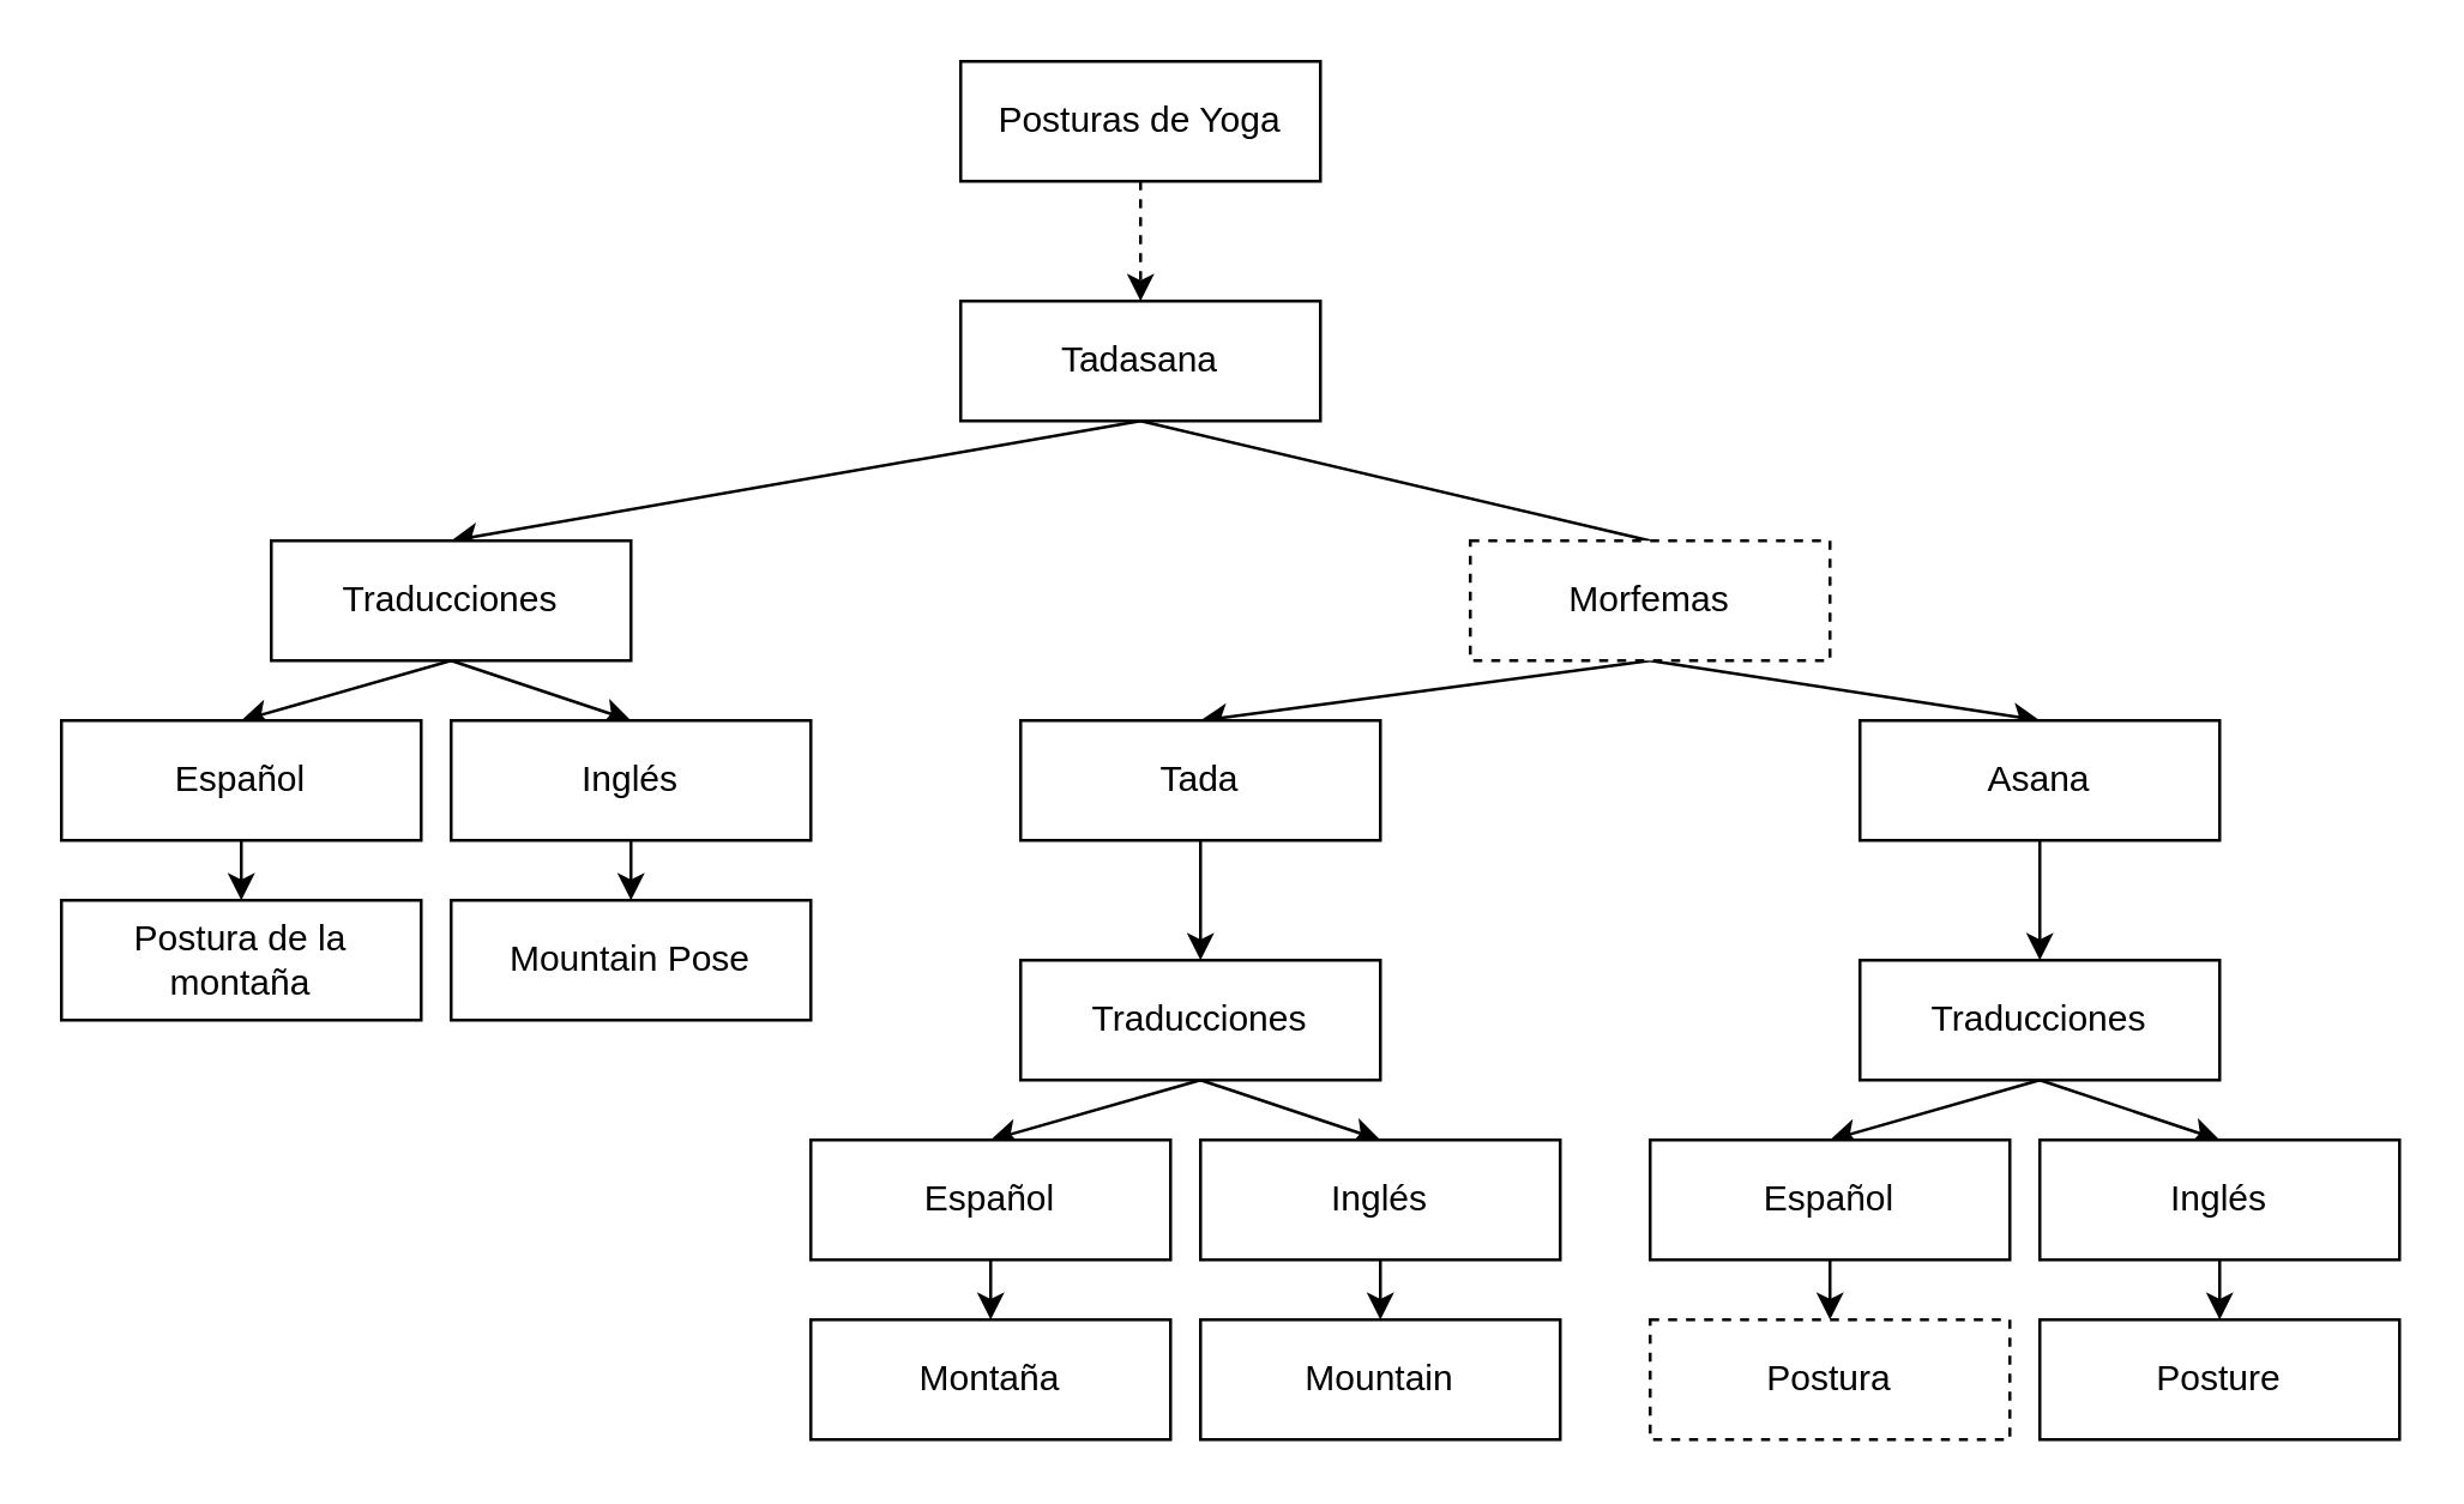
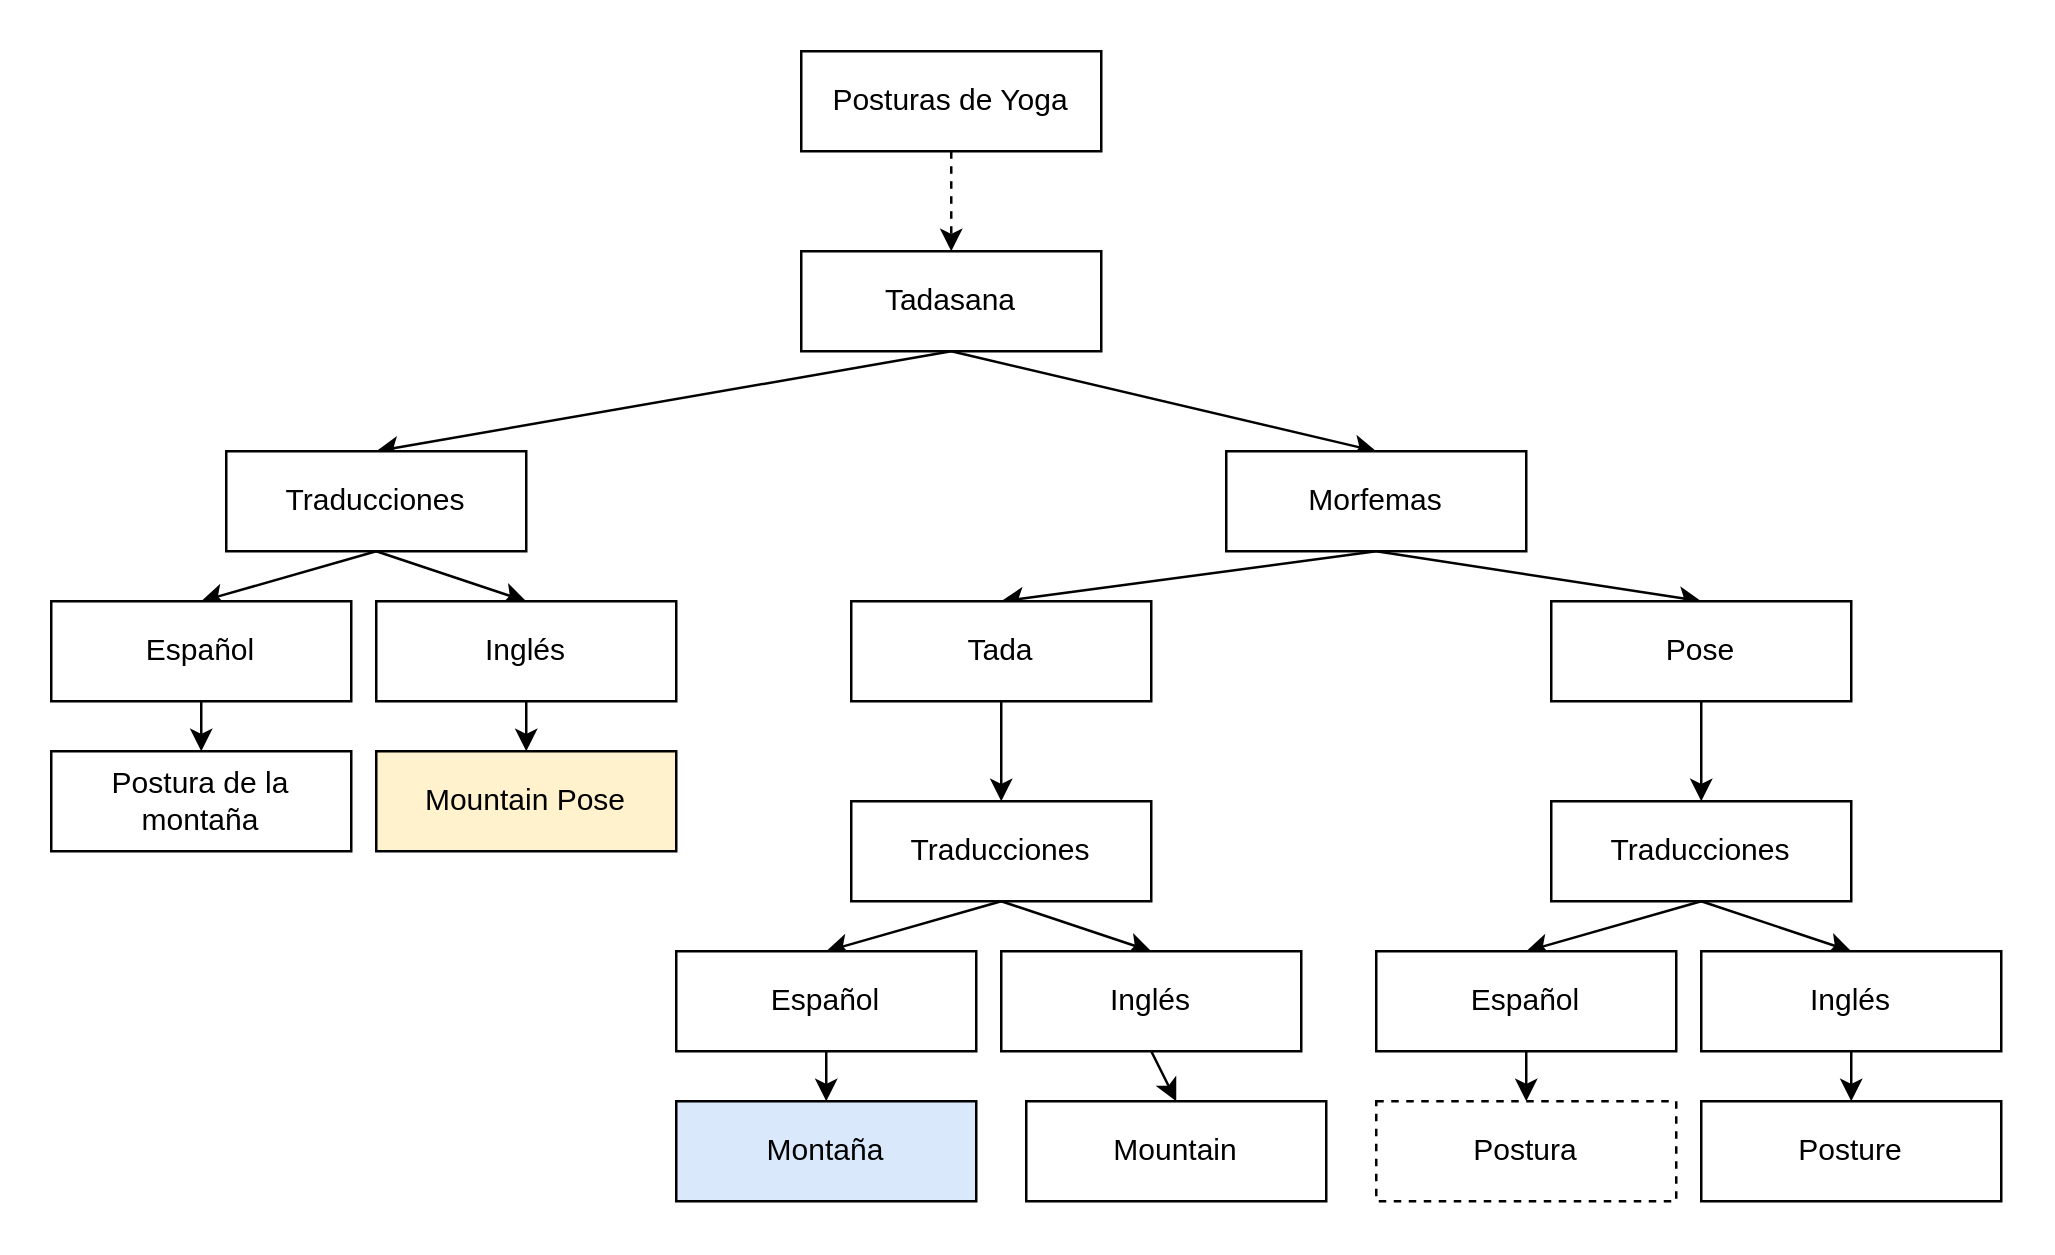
  <mxCell id="0" />
  <mxCell id="1" parent="0" />
  <mxCell id="2" style="edgeStyle=none;html=1;exitX=0.5;exitY=1;exitDx=0;exitDy=0;entryX=0.5;entryY=0;entryDx=0;entryDy=0;dashed=1;" edge="1" parent="1" source="3" target="6"><mxGeometry relative="1" as="geometry" /></mxCell>
  <mxCell id="3" value="Posturas de Yoga" style="rounded=0;whiteSpace=wrap;html=1;" vertex="1" parent="1"><mxGeometry x="320" y="20" width="120" height="40" as="geometry" /></mxCell>
  <mxCell id="4" style="edgeStyle=none;html=1;exitX=0.5;exitY=1;exitDx=0;exitDy=0;entryX=0.5;entryY=0;entryDx=0;entryDy=0;" edge="1" parent="1" source="6" target="9"><mxGeometry relative="1" as="geometry" /></mxCell>
- <mxCell id="5" style="edgeStyle=none;html=1;exitX=0.5;exitY=1;exitDx=0;exitDy=0;entryX=0.5;entryY=0;entryDx=0;entryDy=0;endArrow=none;" edge="1" parent="1" source="6" target="12"><mxGeometry relative="1" as="geometry" /></mxCell>
+ <mxCell id="5" style="edgeStyle=none;html=1;exitX=0.5;exitY=1;exitDx=0;exitDy=0;entryX=0.5;entryY=0;entryDx=0;entryDy=0;" edge="1" parent="1" source="6" target="12"><mxGeometry relative="1" as="geometry" /></mxCell>
  <mxCell id="6" value="Tadasana" style="rounded=0;whiteSpace=wrap;html=1;" vertex="1" parent="1"><mxGeometry x="320" y="100" width="120" height="40" as="geometry" /></mxCell>
  <mxCell id="7" style="edgeStyle=none;html=1;exitX=0.5;exitY=1;exitDx=0;exitDy=0;entryX=0.5;entryY=0;entryDx=0;entryDy=0;" edge="1" parent="1" source="9" target="14"><mxGeometry relative="1" as="geometry" /></mxCell>
  <mxCell id="8" style="edgeStyle=none;html=1;exitX=0.5;exitY=1;exitDx=0;exitDy=0;entryX=0.5;entryY=0;entryDx=0;entryDy=0;" edge="1" parent="1" source="9" target="16"><mxGeometry relative="1" as="geometry" /></mxCell>
  <mxCell id="9" value="Traducciones" style="rounded=0;whiteSpace=wrap;html=1;" vertex="1" parent="1"><mxGeometry x="90" y="180" width="120" height="40" as="geometry" /></mxCell>
  <mxCell id="10" style="edgeStyle=none;html=1;exitX=0.5;exitY=1;exitDx=0;exitDy=0;entryX=0.5;entryY=0;entryDx=0;entryDy=0;" edge="1" parent="1" source="12" target="20"><mxGeometry relative="1" as="geometry" /></mxCell>
  <mxCell id="11" style="edgeStyle=none;html=1;exitX=0.5;exitY=1;exitDx=0;exitDy=0;entryX=0.5;entryY=0;entryDx=0;entryDy=0;" edge="1" parent="1" source="12" target="22"><mxGeometry relative="1" as="geometry" /></mxCell>
- <mxCell id="12" value="Morfemas" style="rounded=0;whiteSpace=wrap;html=1;dashed=1;" vertex="1" parent="1"><mxGeometry x="490" y="180" width="120" height="40" as="geometry" /></mxCell>
+ <mxCell id="12" value="Morfemas" style="rounded=0;whiteSpace=wrap;html=1;" vertex="1" parent="1"><mxGeometry x="490" y="180" width="120" height="40" as="geometry" /></mxCell>
  <mxCell id="13" style="edgeStyle=none;html=1;exitX=0.5;exitY=1;exitDx=0;exitDy=0;entryX=0.5;entryY=0;entryDx=0;entryDy=0;" edge="1" parent="1" source="14" target="17"><mxGeometry relative="1" as="geometry" /></mxCell>
  <mxCell id="14" value="Español" style="rounded=0;whiteSpace=wrap;html=1;" vertex="1" parent="1"><mxGeometry x="20" y="240" width="120" height="40" as="geometry" /></mxCell>
  <mxCell id="15" style="edgeStyle=none;html=1;exitX=0.5;exitY=1;exitDx=0;exitDy=0;entryX=0.5;entryY=0;entryDx=0;entryDy=0;" edge="1" parent="1" source="16" target="18"><mxGeometry relative="1" as="geometry" /></mxCell>
  <mxCell id="16" value="Inglés" style="rounded=0;whiteSpace=wrap;html=1;" vertex="1" parent="1"><mxGeometry x="150" y="240" width="120" height="40" as="geometry" /></mxCell>
  <mxCell id="17" value="Postura de la montaña" style="rounded=0;whiteSpace=wrap;html=1;" vertex="1" parent="1"><mxGeometry x="20" y="300" width="120" height="40" as="geometry" /></mxCell>
- <mxCell id="18" value="Mountain Pose" style="rounded=0;whiteSpace=wrap;html=1;" vertex="1" parent="1"><mxGeometry x="150" y="300" width="120" height="40" as="geometry" /></mxCell>
+ <mxCell id="18" value="Mountain Pose" style="rounded=0;whiteSpace=wrap;html=1;fillColor=#fff2cc;" vertex="1" parent="1"><mxGeometry x="150" y="300" width="120" height="40" as="geometry" /></mxCell>
  <mxCell id="19" style="edgeStyle=none;html=1;exitX=0.5;exitY=1;exitDx=0;exitDy=0;entryX=0.5;entryY=0;entryDx=0;entryDy=0;" edge="1" parent="1" source="20" target="25"><mxGeometry relative="1" as="geometry" /></mxCell>
  <mxCell id="20" value="Tada" style="rounded=0;whiteSpace=wrap;html=1;" vertex="1" parent="1"><mxGeometry x="340" y="240" width="120" height="40" as="geometry" /></mxCell>
  <mxCell id="21" style="edgeStyle=none;html=1;exitX=0.5;exitY=1;exitDx=0;exitDy=0;entryX=0.5;entryY=0;entryDx=0;entryDy=0;" edge="1" parent="1" source="22" target="34"><mxGeometry relative="1" as="geometry" /></mxCell>
- <mxCell id="22" value="Asana" style="rounded=0;whiteSpace=wrap;html=1;" vertex="1" parent="1"><mxGeometry x="620" y="240" width="120" height="40" as="geometry" /></mxCell>
+ <mxCell id="22" value="Pose" style="rounded=0;whiteSpace=wrap;html=1;" vertex="1" parent="1"><mxGeometry x="620" y="240" width="120" height="40" as="geometry" /></mxCell>
  <mxCell id="23" style="edgeStyle=none;html=1;exitX=0.5;exitY=1;exitDx=0;exitDy=0;entryX=0.5;entryY=0;entryDx=0;entryDy=0;" edge="1" parent="1" source="25" target="27"><mxGeometry relative="1" as="geometry" /></mxCell>
  <mxCell id="24" style="edgeStyle=none;html=1;exitX=0.5;exitY=1;exitDx=0;exitDy=0;entryX=0.5;entryY=0;entryDx=0;entryDy=0;" edge="1" parent="1" source="25" target="29"><mxGeometry relative="1" as="geometry" /></mxCell>
  <mxCell id="25" value="Traducciones" style="rounded=0;whiteSpace=wrap;html=1;" vertex="1" parent="1"><mxGeometry x="340" y="320" width="120" height="40" as="geometry" /></mxCell>
  <mxCell id="26" style="edgeStyle=none;html=1;exitX=0.5;exitY=1;exitDx=0;exitDy=0;entryX=0.5;entryY=0;entryDx=0;entryDy=0;" edge="1" parent="1" source="27" target="30"><mxGeometry relative="1" as="geometry" /></mxCell>
  <mxCell id="27" value="Español" style="rounded=0;whiteSpace=wrap;html=1;" vertex="1" parent="1"><mxGeometry x="270" y="380" width="120" height="40" as="geometry" /></mxCell>
  <mxCell id="28" style="edgeStyle=none;html=1;exitX=0.5;exitY=1;exitDx=0;exitDy=0;entryX=0.5;entryY=0;entryDx=0;entryDy=0;" edge="1" parent="1" source="29" target="31"><mxGeometry relative="1" as="geometry" /></mxCell>
  <mxCell id="29" value="Inglés" style="rounded=0;whiteSpace=wrap;html=1;" vertex="1" parent="1"><mxGeometry x="400" y="380" width="120" height="40" as="geometry" /></mxCell>
- <mxCell id="30" value="Montaña" style="rounded=0;whiteSpace=wrap;html=1;" vertex="1" parent="1"><mxGeometry x="270" y="440" width="120" height="40" as="geometry" /></mxCell>
- <mxCell id="31" value="Mountain" style="rounded=0;whiteSpace=wrap;html=1;" vertex="1" parent="1"><mxGeometry x="400" y="440" width="120" height="40" as="geometry" /></mxCell>
+ <mxCell id="30" value="Montaña" style="rounded=0;whiteSpace=wrap;html=1;fillColor=#dae8fc;" vertex="1" parent="1"><mxGeometry x="270" y="440" width="120" height="40" as="geometry" /></mxCell>
+ <mxCell id="31" value="Mountain" style="rounded=0;whiteSpace=wrap;html=1;" vertex="1" parent="1"><mxGeometry x="410" y="440" width="120" height="40" as="geometry" /></mxCell>
  <mxCell id="32" style="edgeStyle=none;html=1;exitX=0.5;exitY=1;exitDx=0;exitDy=0;entryX=0.5;entryY=0;entryDx=0;entryDy=0;" edge="1" parent="1" source="34" target="36"><mxGeometry relative="1" as="geometry" /></mxCell>
  <mxCell id="33" style="edgeStyle=none;html=1;exitX=0.5;exitY=1;exitDx=0;exitDy=0;entryX=0.5;entryY=0;entryDx=0;entryDy=0;" edge="1" parent="1" source="34" target="38"><mxGeometry relative="1" as="geometry" /></mxCell>
  <mxCell id="34" value="Traducciones" style="rounded=0;whiteSpace=wrap;html=1;" vertex="1" parent="1"><mxGeometry x="620" y="320" width="120" height="40" as="geometry" /></mxCell>
  <mxCell id="35" style="edgeStyle=none;html=1;exitX=0.5;exitY=1;exitDx=0;exitDy=0;entryX=0.5;entryY=0;entryDx=0;entryDy=0;" edge="1" parent="1" source="36" target="39"><mxGeometry relative="1" as="geometry" /></mxCell>
  <mxCell id="36" value="Español" style="rounded=0;whiteSpace=wrap;html=1;" vertex="1" parent="1"><mxGeometry x="550" y="380" width="120" height="40" as="geometry" /></mxCell>
  <mxCell id="37" style="edgeStyle=none;html=1;exitX=0.5;exitY=1;exitDx=0;exitDy=0;entryX=0.5;entryY=0;entryDx=0;entryDy=0;" edge="1" parent="1" source="38" target="40"><mxGeometry relative="1" as="geometry" /></mxCell>
  <mxCell id="38" value="Inglés" style="rounded=0;whiteSpace=wrap;html=1;" vertex="1" parent="1"><mxGeometry x="680" y="380" width="120" height="40" as="geometry" /></mxCell>
  <mxCell id="39" value="Postura" style="rounded=0;whiteSpace=wrap;html=1;dashed=1;" vertex="1" parent="1"><mxGeometry x="550" y="440" width="120" height="40" as="geometry" /></mxCell>
  <mxCell id="40" value="Posture" style="rounded=0;whiteSpace=wrap;html=1;" vertex="1" parent="1"><mxGeometry x="680" y="440" width="120" height="40" as="geometry" /></mxCell>
